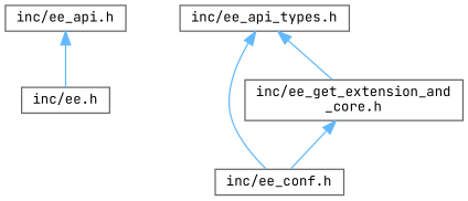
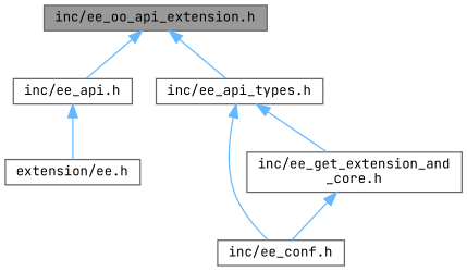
  digraph {
    fontname="JetBrains Mono"
    node [color=grey40 fillcolor=white fontname="JetBrains Mono" fontsize=10 shape=box style=filled]
    edge [color=steelblue1 dir=back fontname="JetBrains Mono" fontsize=10 labelfontname=Helvetica labelfontsize=10 style=solid]
+   n1 [color=gray40 fillcolor=grey60 fontcolor=black height=0.2 label="inc/ee_oo_api_extension.h" width=0.4]
    n2 [height=0.2 label="inc/ee_api.h" width=0.4]
    n3 [height=0.2 label="inc/ee_api_types.h" width=0.4]
-   n4 [height=0.2 label="inc/ee.h" width=0.4]
+   n4 [height=0.2 label="extension/ee.h" width=0.4]
    n5 [height=0.2 label="inc/ee_conf.h" width=0.4]
    n6 [height=0.2 label="inc/ee_get_extension_and\l_core.h" width=0.4]
+   n1 -> n2
+   n1 -> n3
    n2 -> n4
    n3 -> n5
    n3 -> n6
    n6 -> n5
  }
